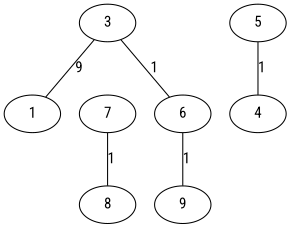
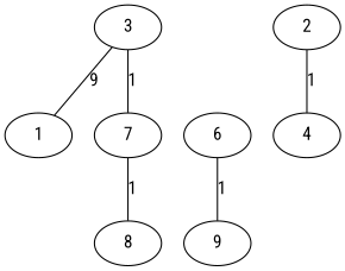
  graph {
    fontname="Roboto Condensed"
    node [fontname="Roboto Condensed"]
    edge [fontname="Roboto Condensed"]
    3
    1
    7
    8
    n5 [label=9]
    6
-   2 [label=5]
+   2
    4
    3 -- 1 [label=9]
-   3 -- 6 [label=1]
+   3 -- 7 [label=1]
    7 -- 8 [label=1]
    6 -- n5 [label=1]
    2 -- 4 [label=1]
  }
